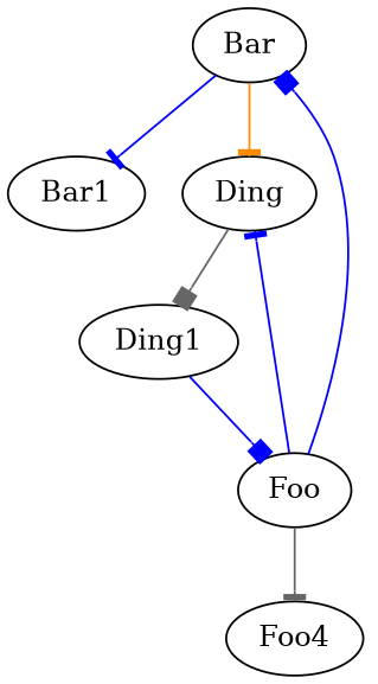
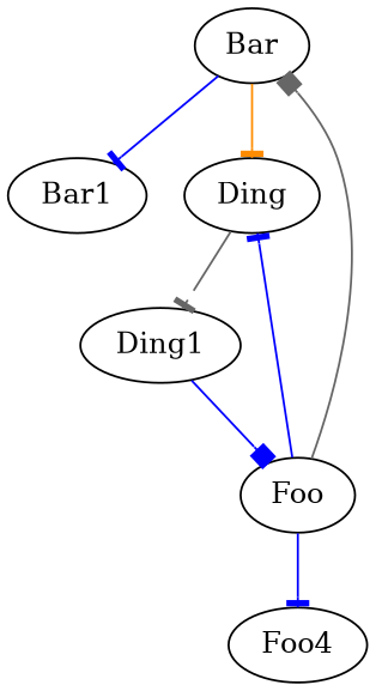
  digraph {
    edge [arrowhead=tee color=blue]
    n1 [label=Bar]
    n2 [label=Bar1]
    n3 [label=Ding]
    n4 [label=Ding1]
    n5 [label=Foo]
    n6 [label=Foo4]
    n1 -> n2
    n1 -> n3 [color=darkorange]
-   n3 -> n4 [arrowhead=box color=gray40]
+   n3 -> n4 [color=gray40]
    n4 -> n5 [arrowhead=box]
-   n5 -> n1 [arrowhead=box]
+   n5 -> n1 [arrowhead=box color=gray40]
    n5 -> n3
-   n5 -> n6 [color=gray40]
+   n5 -> n6
  }
